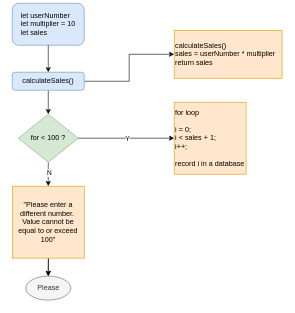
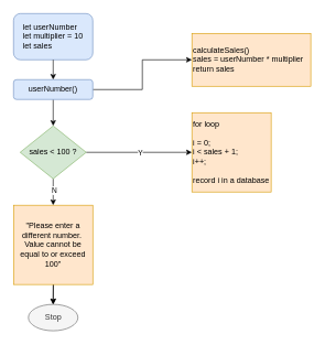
  <mxCell id="0" />
  <mxCell id="1" parent="0" />
  <mxCell id="2" style="edgeStyle=orthogonalEdgeStyle;rounded=0;orthogonalLoop=1;jettySize=auto;html=1;exitX=0.5;exitY=1;exitDx=0;exitDy=0;entryX=0.5;entryY=0;entryDx=0;entryDy=0;" edge="1" parent="1" source="17" target="8"><mxGeometry relative="1" as="geometry" /></mxCell>
- <mxCell id="3" value="&lt;div style=&quot;text-align: left;&quot;&gt;&lt;span style=&quot;background-color: initial;&quot;&gt;let userNumber&lt;/span&gt;&lt;/div&gt;&lt;div style=&quot;text-align: left;&quot;&gt;&lt;span style=&quot;background-color: initial;&quot;&gt;let multiplier = 10&lt;/span&gt;&lt;/div&gt;&lt;div style=&quot;text-align: left;&quot;&gt;&lt;span style=&quot;background-color: initial;&quot;&gt;let sales&lt;/span&gt;&lt;/div&gt;" style="rounded=1;whiteSpace=wrap;html=1;fontSize=12;glass=0;strokeWidth=1;shadow=0;fillColor=#dae8fc;strokeColor=#6c8ebf;" vertex="1" parent="1"><mxGeometry x="20" y="5" width="120" height="70" as="geometry" /></mxCell>
+ <mxCell id="3" value="&lt;div style=&quot;text-align: left;&quot;&gt;&lt;span style=&quot;background-color: initial;&quot;&gt;let userNumber&lt;/span&gt;&lt;/div&gt;&lt;div style=&quot;text-align: left;&quot;&gt;&lt;span style=&quot;background-color: initial;&quot;&gt;let multiplier = 10&lt;/span&gt;&lt;/div&gt;&lt;div style=&quot;text-align: left;&quot;&gt;&lt;span style=&quot;background-color: initial;&quot;&gt;let sales&lt;/span&gt;&lt;/div&gt;" style="rounded=1;whiteSpace=wrap;html=1;fontSize=12;glass=0;strokeWidth=1;shadow=0;fillColor=#dae8fc;strokeColor=#6c8ebf;" vertex="1" parent="1"><mxGeometry x="20" y="20" width="120" height="70" as="geometry" /></mxCell>
  <mxCell id="4" style="edgeStyle=orthogonalEdgeStyle;rounded=0;orthogonalLoop=1;jettySize=auto;html=1;exitX=0.5;exitY=1;exitDx=0;exitDy=0;entryX=0.5;entryY=0;entryDx=0;entryDy=0;" edge="1" parent="1" source="8"><mxGeometry relative="1" as="geometry"><mxPoint x="80" y="310" as="targetPoint" /></mxGeometry></mxCell>
  <mxCell id="5" value="N" style="edgeLabel;html=1;align=center;verticalAlign=middle;resizable=0;points=[];" vertex="1" connectable="0" parent="4"><mxGeometry x="-0.15" y="1" relative="1" as="geometry"><mxPoint as="offset" /></mxGeometry></mxCell>
  <mxCell id="6" style="edgeStyle=orthogonalEdgeStyle;rounded=0;orthogonalLoop=1;jettySize=auto;html=1;exitX=1;exitY=0.5;exitDx=0;exitDy=0;entryX=0;entryY=0.5;entryDx=0;entryDy=0;" edge="1" parent="1" source="8" target="9"><mxGeometry relative="1" as="geometry" /></mxCell>
  <mxCell id="7" value="Y" style="edgeLabel;html=1;align=center;verticalAlign=middle;resizable=0;points=[];" vertex="1" connectable="0" parent="6"><mxGeometry x="0.013" relative="1" as="geometry"><mxPoint as="offset" /></mxGeometry></mxCell>
- <mxCell id="8" value="for &amp;lt; 100 ?" style="rhombus;whiteSpace=wrap;html=1;shadow=0;fontFamily=Helvetica;fontSize=12;align=center;strokeWidth=1;spacing=6;spacingTop=0;fillColor=#d5e8d4;strokeColor=#82b366;" vertex="1" parent="1"><mxGeometry x="30" y="190" width="100" height="80" as="geometry" /></mxCell>
+ <mxCell id="8" value="sales &amp;lt; 100 ?" style="rhombus;whiteSpace=wrap;html=1;shadow=0;fontFamily=Helvetica;fontSize=12;align=center;strokeWidth=1;spacing=6;spacingTop=0;fillColor=#d5e8d4;strokeColor=#82b366;" vertex="1" parent="1"><mxGeometry x="30" y="190" width="100" height="80" as="geometry" /></mxCell>
  <mxCell id="9" value="for loop&lt;br&gt;&lt;br&gt;i = 0;&lt;br&gt;i &amp;lt; sales + 1;&lt;br&gt;i++;&lt;br&gt;&lt;br&gt;record i in a database" style="rounded=0;whiteSpace=wrap;html=1;fontSize=12;glass=0;strokeWidth=1;shadow=0;fillColor=#ffe6cc;strokeColor=#d79b00;align=left;" vertex="1" parent="1"><mxGeometry x="290" y="170" width="120" height="120" as="geometry" /></mxCell>
  <mxCell id="10" style="edgeStyle=orthogonalEdgeStyle;rounded=0;orthogonalLoop=1;jettySize=auto;html=1;exitX=0.5;exitY=1;exitDx=0;exitDy=0;entryX=0.5;entryY=0;entryDx=0;entryDy=0;" edge="1" parent="1" target="11"><mxGeometry relative="1" as="geometry"><mxPoint x="80" y="390" as="sourcePoint" /></mxGeometry></mxCell>
- <mxCell id="11" value="Please" style="ellipse;whiteSpace=wrap;html=1;fillColor=#f5f5f5;fontColor=#333333;strokeColor=#666666;" vertex="1" parent="1"><mxGeometry x="42.5" y="460" width="75" height="40" as="geometry" /></mxCell>
+ <mxCell id="11" value="Stop" style="ellipse;whiteSpace=wrap;html=1;fillColor=#f5f5f5;fontColor=#333333;strokeColor=#666666;" vertex="1" parent="1"><mxGeometry x="42.5" y="460" width="75" height="40" as="geometry" /></mxCell>
  <mxCell id="12" style="edgeStyle=orthogonalEdgeStyle;rounded=0;orthogonalLoop=1;jettySize=auto;html=1;exitX=0.5;exitY=1;exitDx=0;exitDy=0;entryX=0.5;entryY=0;entryDx=0;entryDy=0;" edge="1" parent="1" source="13" target="11"><mxGeometry relative="1" as="geometry" /></mxCell>
  <mxCell id="13" value="&quot;Please enter a different number.&amp;nbsp; Value cannot be equal to or exceed 100&quot;" style="rounded=0;whiteSpace=wrap;html=1;fontSize=12;glass=0;strokeWidth=1;shadow=0;fillColor=#ffe6cc;strokeColor=#d79b00;" vertex="1" parent="1"><mxGeometry x="20" y="310" width="120" height="120" as="geometry" /></mxCell>
  <mxCell id="14" value="calculateSales()&lt;br&gt;sales = userNumber * multiplier&lt;br&gt;return sales" style="rounded=0;whiteSpace=wrap;html=1;fontSize=12;glass=0;strokeWidth=1;shadow=0;fillColor=#ffe6cc;strokeColor=#d79b00;align=left;" vertex="1" parent="1"><mxGeometry x="290" y="50" width="180" height="80" as="geometry" /></mxCell>
  <mxCell id="15" value="" style="edgeStyle=orthogonalEdgeStyle;rounded=0;orthogonalLoop=1;jettySize=auto;html=1;exitX=0.5;exitY=1;exitDx=0;exitDy=0;entryX=0.5;entryY=0;entryDx=0;entryDy=0;" edge="1" parent="1" source="3" target="17"><mxGeometry relative="1" as="geometry"><mxPoint x="80" y="90" as="sourcePoint" /><mxPoint x="80" y="190" as="targetPoint" /></mxGeometry></mxCell>
  <mxCell id="16" style="edgeStyle=orthogonalEdgeStyle;rounded=0;orthogonalLoop=1;jettySize=auto;html=1;exitX=1;exitY=0.5;exitDx=0;exitDy=0;entryX=0;entryY=0.5;entryDx=0;entryDy=0;" edge="1" parent="1" source="17" target="14"><mxGeometry relative="1" as="geometry" /></mxCell>
- <mxCell id="17" value="&lt;div style=&quot;text-align: left;&quot;&gt;calculateSales()&lt;/div&gt;" style="rounded=1;whiteSpace=wrap;html=1;fontSize=12;glass=0;strokeWidth=1;shadow=0;fillColor=#dae8fc;strokeColor=#6c8ebf;" vertex="1" parent="1"><mxGeometry x="20" y="120" width="120" height="30" as="geometry" /></mxCell>
+ <mxCell id="17" value="&lt;div style=&quot;text-align: left;&quot;&gt;userNumber()&lt;/div&gt;" style="rounded=1;whiteSpace=wrap;html=1;fontSize=12;glass=0;strokeWidth=1;shadow=0;fillColor=#dae8fc;strokeColor=#6c8ebf;" vertex="1" parent="1"><mxGeometry x="20" y="120" width="120" height="30" as="geometry" /></mxCell>
